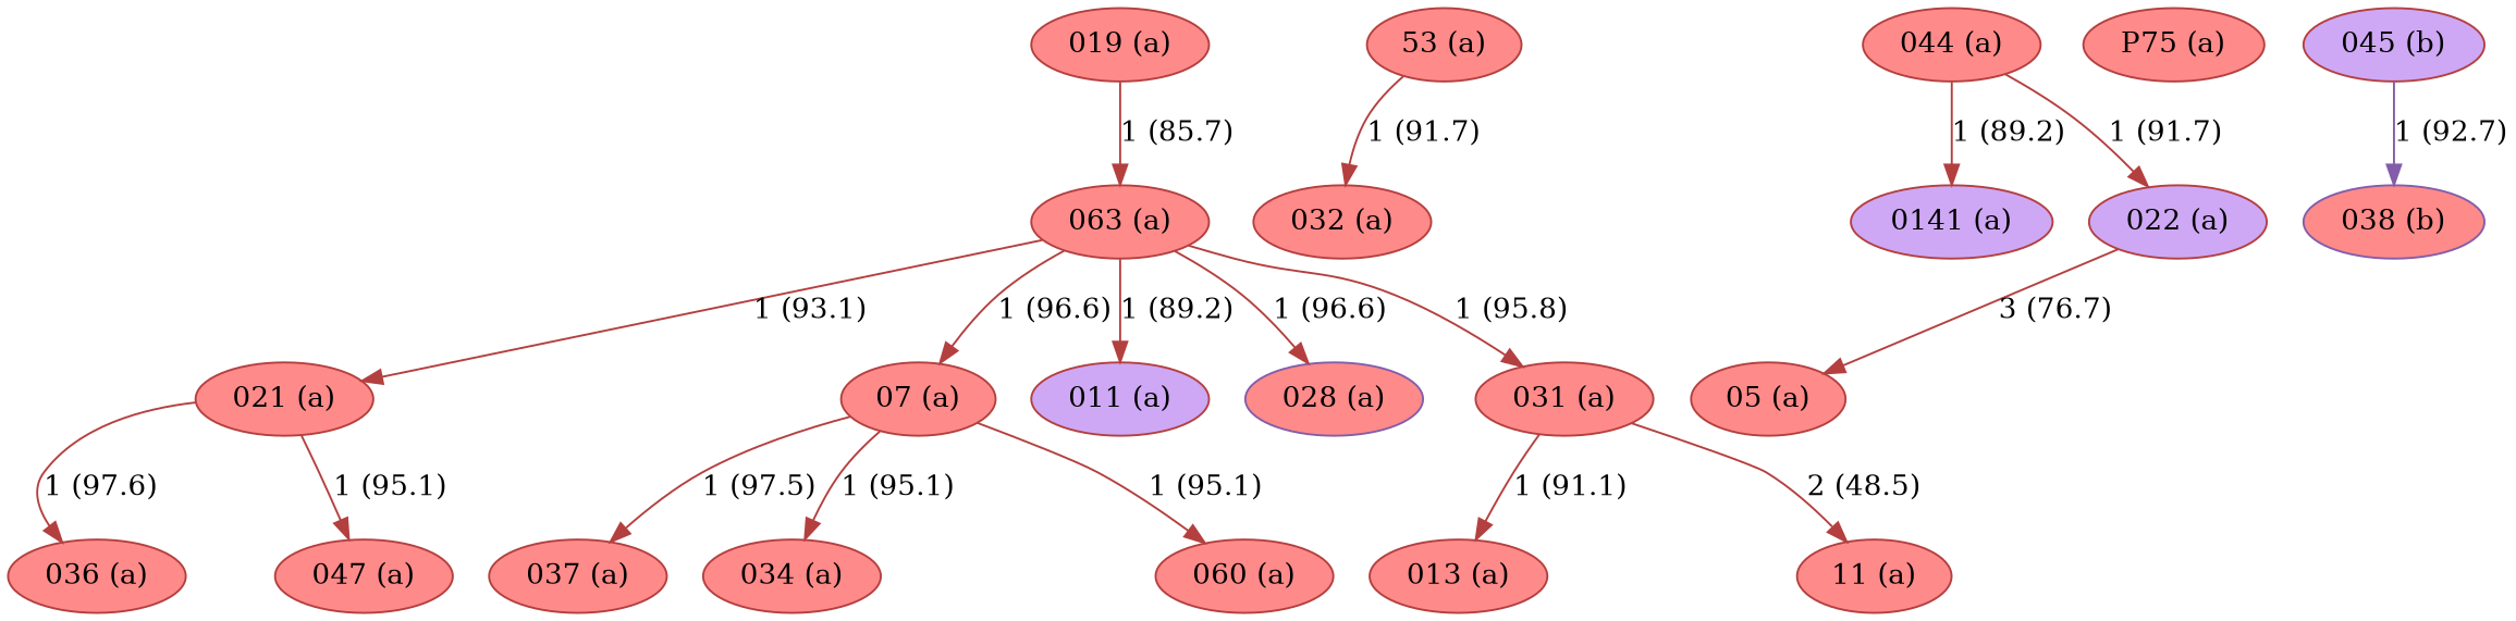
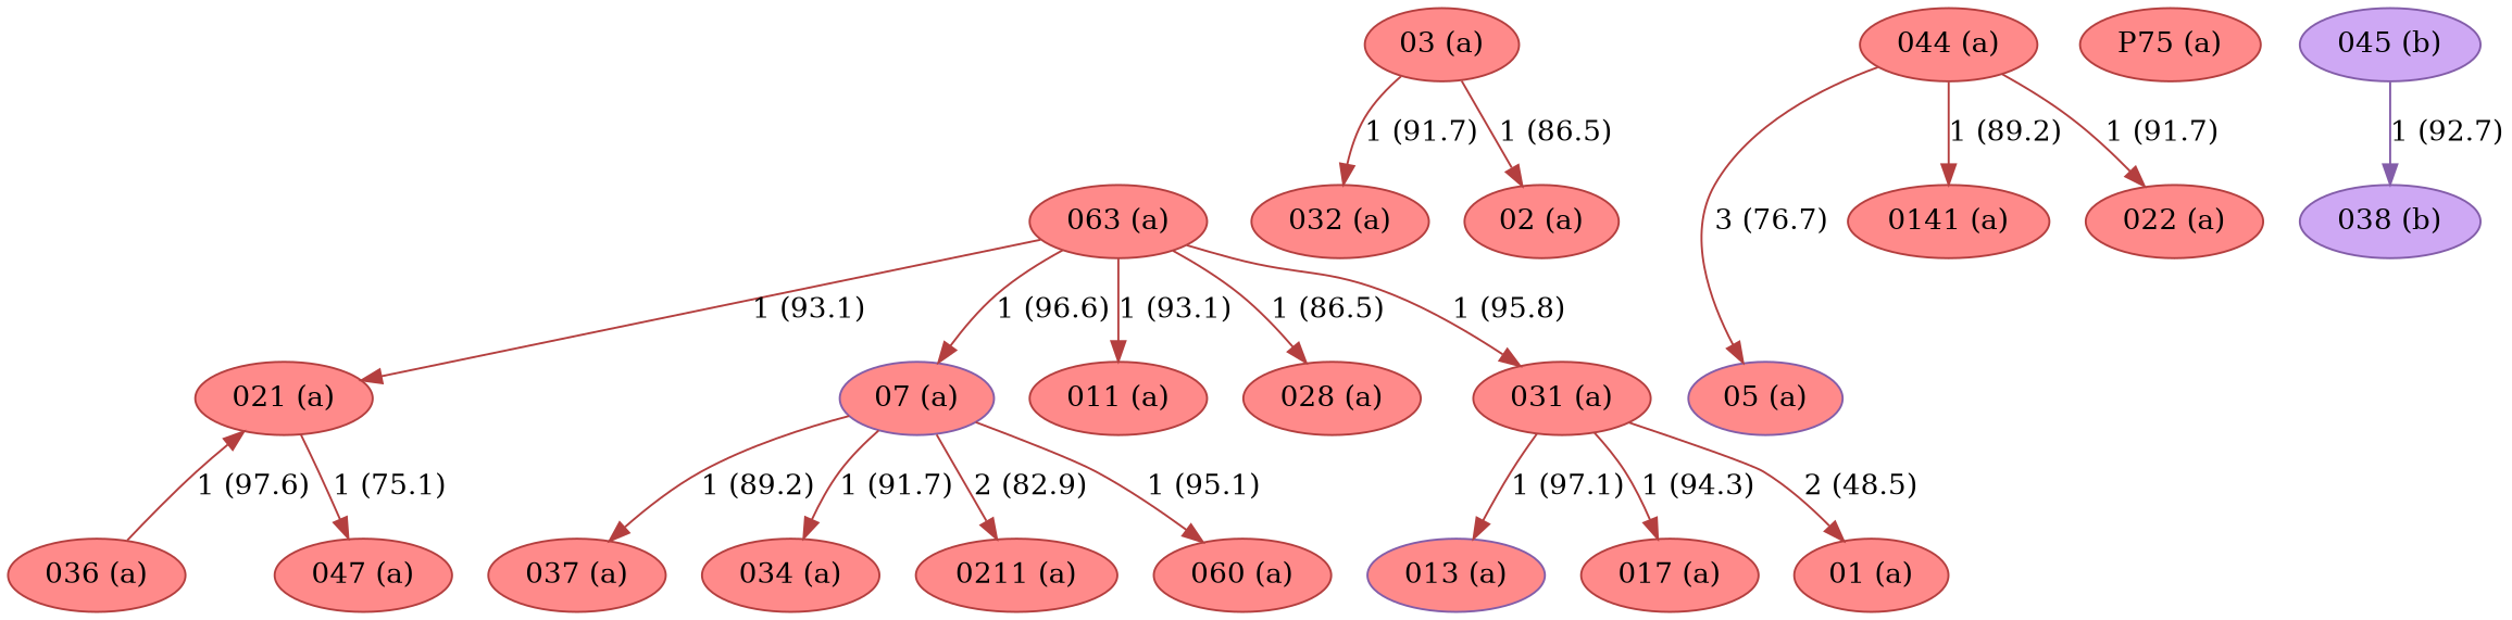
  strict digraph {
    node [color="#b43f3f" fillcolor="#FF8A8A" style=filled]
    edge [color="#b43f3f"]
    "021 (a)"
    "036 (a)"
    "047 (a)"
-   "07 (a)"
+   "07 (a)" [color="#835da9"]
    "037 (a)"
    "034 (a)"
+   "0211 (a)"
    n8 [label="060 (a)"]
-   "03 (a)" [label="53 (a)"]
+   "03 (a)"
    "032 (a)"
+   "02 (a)"
    "044 (a)"
-   "05 (a)"
-   "0141 (a)" [fillcolor="#CEA8F4"]
-   "022 (a)" [fillcolor="#CEA8F4"]
+   "05 (a)" [color="#835da9"]
+   "0141 (a)"
+   "022 (a)"
    "P75 (a)"
-   "019 (a)"
    "063 (a)"
-   "011 (a)" [fillcolor="#CEA8F4"]
-   "028 (a)" [color="#835da9"]
+   "011 (a)"
+   "028 (a)"
    "031 (a)"
-   "038 (b)" [color="#835da9"]
-   "013 (a)"
-   "01 (a)" [label="11 (a)"]
-   "045 (b)" [fillcolor="#CEA8F4"]
-   "021 (a)" -> "036 (a)" [label="1 (97.6)"]
-   "021 (a)" -> "047 (a)" [label="1 (95.1)"]
-   "07 (a)" -> "037 (a)" [label="1 (97.5)"]
-   "07 (a)" -> "034 (a)" [label="1 (95.1)"]
+   "038 (b)" [color="#835da9" fillcolor="#CEA8F4"]
+   "013 (a)" [color="#835da9"]
+   "017 (a)"
+   "01 (a)"
+   "045 (b)" [color="#835da9" fillcolor="#CEA8F4"]
+   "036 (a)" -> "021 (a)" [label="1 (97.6)"]
+   "021 (a)" -> "047 (a)" [label="1 (75.1)"]
+   "07 (a)" -> "037 (a)" [label="1 (89.2)"]
+   "07 (a)" -> "034 (a)" [label="1 (91.7)"]
+   "07 (a)" -> "0211 (a)" [label="2 (82.9)"]
    "07 (a)" -> n8 [label="1 (95.1)"]
    "03 (a)" -> "032 (a)" [label="1 (91.7)"]
-   "022 (a)" -> "05 (a)" [label="3 (76.7)"]
+   "03 (a)" -> "02 (a)" [label="1 (86.5)"]
+   "044 (a)" -> "05 (a)" [label="3 (76.7)"]
    "044 (a)" -> "0141 (a)" [label="1 (89.2)"]
    "044 (a)" -> "022 (a)" [label="1 (91.7)"]
-   "019 (a)" -> "063 (a)" [label="1 (85.7)"]
    "063 (a)" -> "021 (a)" [label="1 (93.1)"]
    "063 (a)" -> "07 (a)" [label="1 (96.6)"]
-   "063 (a)" -> "011 (a)" [label="1 (89.2)"]
-   "063 (a)" -> "028 (a)" [label="1 (96.6)"]
+   "063 (a)" -> "011 (a)" [label="1 (93.1)"]
+   "063 (a)" -> "028 (a)" [label="1 (86.5)"]
    "063 (a)" -> "031 (a)" [label="1 (95.8)"]
-   "031 (a)" -> "013 (a)" [label="1 (91.1)"]
+   "031 (a)" -> "013 (a)" [label="1 (97.1)"]
+   "031 (a)" -> "017 (a)" [label="1 (94.3)"]
    "031 (a)" -> "01 (a)" [label="2 (48.5)"]
    "045 (b)" -> "038 (b)" [color="#835da9" label="1 (92.7)"]
  }
